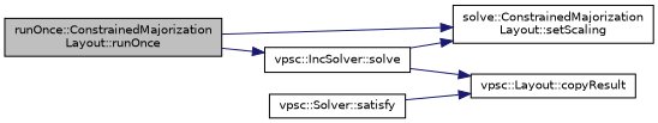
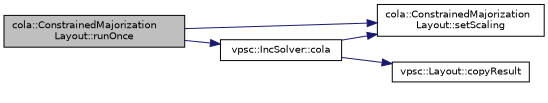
  digraph {
    rankdir=LR
    node [color=black fillcolor=white fontname=Helvetica fontsize=10 shape=record style=filled]
    edge [color=midnightblue fontname=Helvetica fontsize=10 labelfontname=Helvetica labelfontsize=10 style=solid]
-   n1 [fillcolor=grey75 fontcolor=black height=0.2 label="runOnce::ConstrainedMajorization\lLayout::runOnce" width=0.4]
-   n2 [height=0.2 label="solve::ConstrainedMajorization\lLayout::setScaling" width=0.4]
-   n3 [height=0.2 label="vpsc::IncSolver::solve" width=0.4]
+   n1 [fillcolor=grey75 fontcolor=black height=0.2 label="cola::ConstrainedMajorization\lLayout::runOnce" width=0.4]
+   n2 [height=0.2 label="cola::ConstrainedMajorization\lLayout::setScaling" width=0.4]
+   n3 [height=0.2 label="vpsc::IncSolver::cola" width=0.4]
    n4 [height=0.2 label="vpsc::Layout::copyResult" width=0.4]
-   n5 [height=0.2 label="vpsc::Solver::satisfy" width=0.4]
    n1 -> n2
    n1 -> n3
    n3 -> n2
    n3 -> n4
-   n5 -> n4
  }
